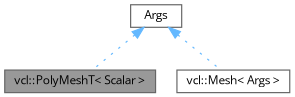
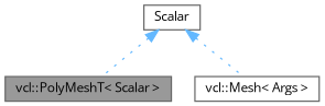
  digraph {
    fontname="Open Sans"
    node [color=gray40 fillcolor=white fontname="Open Sans" fontsize=10 shape=box style=filled]
    edge [color=steelblue1 dir=back fontname="Open Sans" fontsize=10 labelfontname=Helvetica labelfontsize=10 style=dotted]
    n1 [fillcolor=grey60 fontcolor=black height=0.2 label="vcl::PolyMeshT\< Scalar \>" width=0.4]
    n2 [height=0.2 label="vcl::Mesh\< Args \>" width=0.4]
-   n3 [height=0.2 label=Args width=0.4]
+   n3 [height=0.2 label=Scalar width=0.4]
    n3 -> n1
    n3 -> n2
  }
